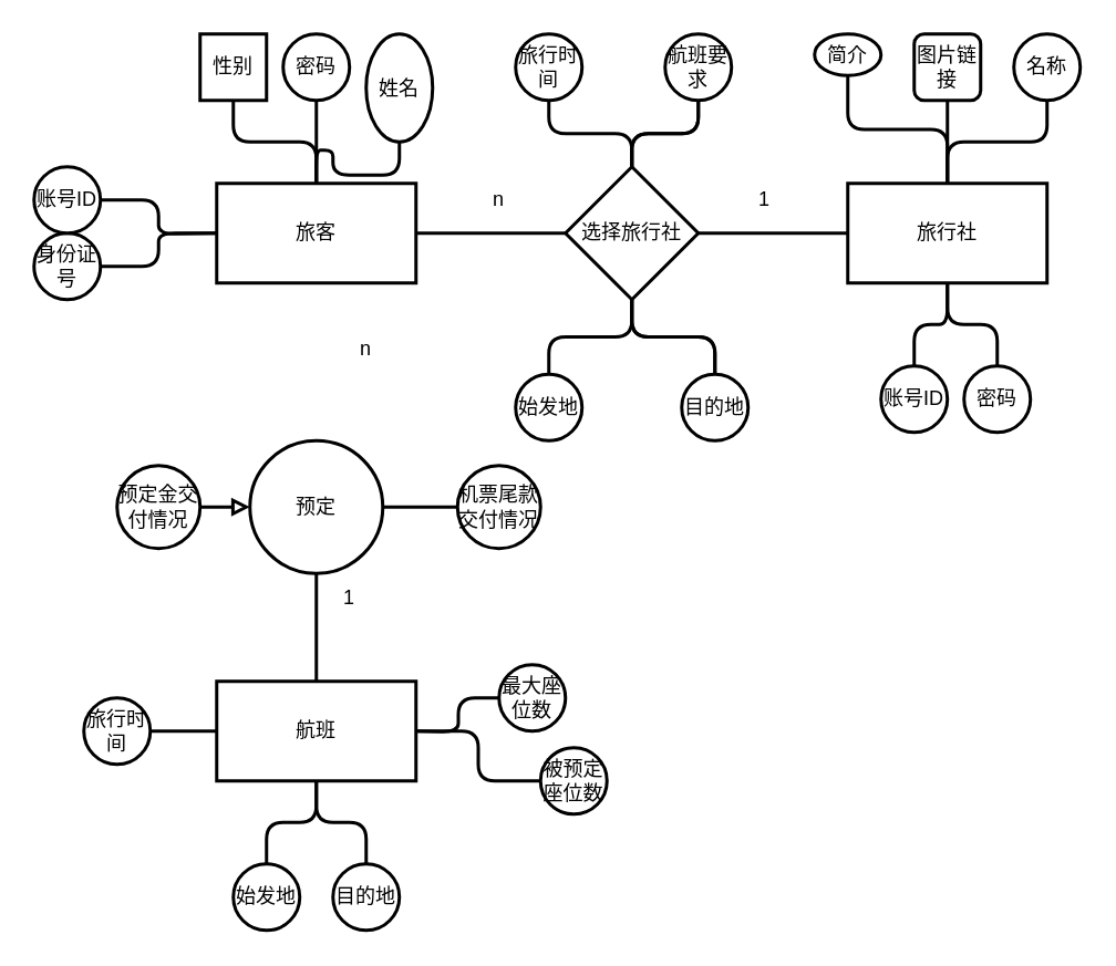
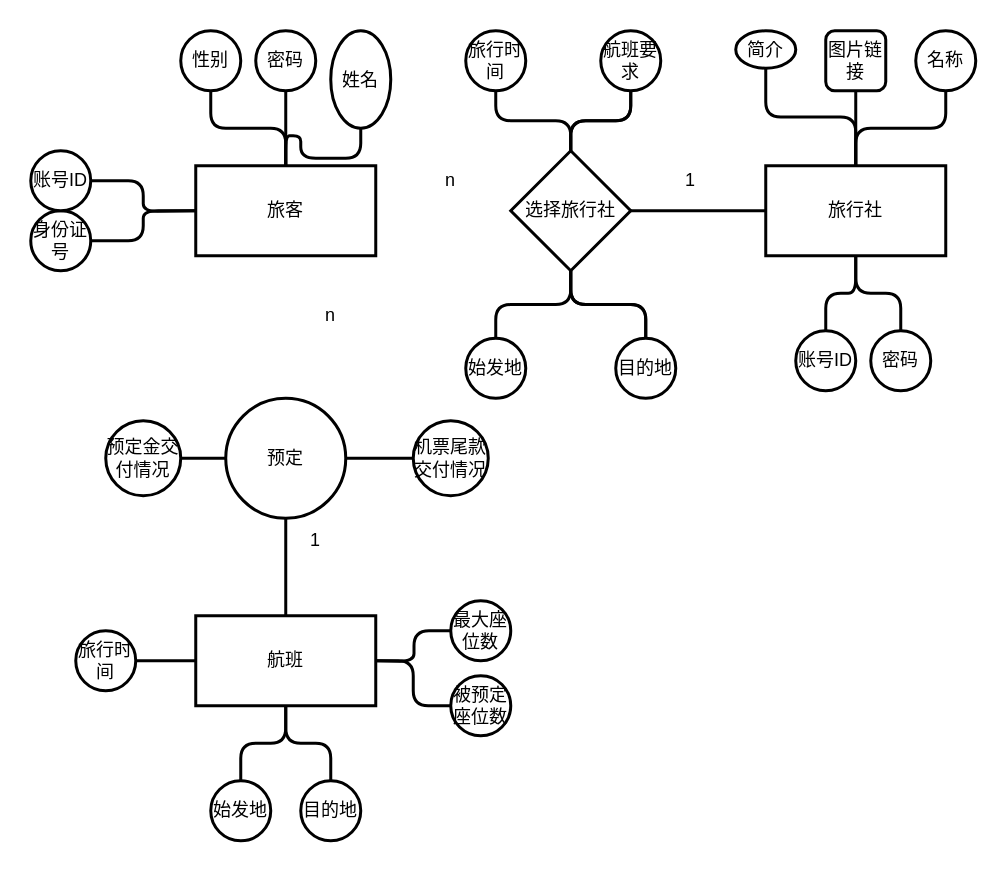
  <mxCell id="0" />
  <mxCell id="1" parent="0" />
- <mxCell id="2" style="edgeStyle=orthogonalEdgeStyle;rounded=1;orthogonalLoop=1;jettySize=auto;html=1;entryX=0;entryY=0.5;entryDx=0;entryDy=0;endArrow=none;endFill=0;strokeWidth=2;" edge="1" parent="1" source="3" target="14"><mxGeometry relative="1" as="geometry"><Array as="points"><mxPoint x="260" y="140" /><mxPoint x="260" y="140" /></Array></mxGeometry></mxCell>
  <mxCell id="3" value="旅客" style="rounded=0;whiteSpace=wrap;html=1;strokeWidth=2;" vertex="1" parent="1"><mxGeometry x="130" y="110" width="120" height="60" as="geometry" /></mxCell>
  <mxCell id="4" style="edgeStyle=orthogonalEdgeStyle;rounded=1;orthogonalLoop=1;jettySize=auto;html=1;entryX=0.5;entryY=0;entryDx=0;entryDy=0;endArrow=none;endFill=0;strokeWidth=2;" edge="1" parent="1" source="5" target="43"><mxGeometry relative="1" as="geometry" /></mxCell>
  <mxCell id="5" value="旅行社" style="rounded=0;whiteSpace=wrap;html=1;strokeWidth=2;" vertex="1" parent="1"><mxGeometry x="510" y="110" width="120" height="60" as="geometry" /></mxCell>
  <mxCell id="6" value="航班" style="rounded=0;whiteSpace=wrap;html=1;strokeWidth=2;" vertex="1" parent="1"><mxGeometry x="130" y="410" width="120" height="60" as="geometry" /></mxCell>
  <mxCell id="7" style="edgeStyle=orthogonalEdgeStyle;rounded=1;orthogonalLoop=1;jettySize=auto;html=1;entryX=0.5;entryY=0;entryDx=0;entryDy=0;endArrow=none;endFill=0;strokeWidth=2;" edge="1" parent="1" source="8" target="3"><mxGeometry relative="1" as="geometry" /></mxCell>
- <mxCell id="8" value="性别" style="whiteSpace=wrap;html=1;strokeWidth=2;rounded=0;" vertex="1" parent="1"><mxGeometry x="120" y="20" width="40" height="40" as="geometry" /></mxCell>
+ <mxCell id="8" value="性别" style="ellipse;whiteSpace=wrap;html=1;strokeWidth=2;" vertex="1" parent="1"><mxGeometry x="120" y="20" width="40" height="40" as="geometry" /></mxCell>
  <mxCell id="9" style="edgeStyle=orthogonalEdgeStyle;rounded=1;orthogonalLoop=1;jettySize=auto;html=1;entryX=0.5;entryY=0;entryDx=0;entryDy=0;endArrow=none;endFill=0;strokeWidth=2;" edge="1" parent="1" source="10" target="3"><mxGeometry relative="1" as="geometry" /></mxCell>
  <mxCell id="10" value="姓名" style="ellipse;whiteSpace=wrap;html=1;strokeWidth=2;" vertex="1" parent="1"><mxGeometry x="220" y="20" width="40" height="65" as="geometry" /></mxCell>
  <mxCell id="11" style="edgeStyle=orthogonalEdgeStyle;rounded=1;orthogonalLoop=1;jettySize=auto;html=1;entryX=0;entryY=0.5;entryDx=0;entryDy=0;endArrow=none;endFill=0;strokeWidth=2;" edge="1" parent="1" source="12" target="3"><mxGeometry relative="1" as="geometry" /></mxCell>
  <mxCell id="12" value="身份证号" style="ellipse;whiteSpace=wrap;html=1;strokeWidth=2;" vertex="1" parent="1"><mxGeometry x="20" y="140" width="40" height="40" as="geometry" /></mxCell>
  <mxCell id="13" style="edgeStyle=orthogonalEdgeStyle;rounded=1;orthogonalLoop=1;jettySize=auto;html=1;entryX=0;entryY=0.5;entryDx=0;entryDy=0;endArrow=none;endFill=0;strokeWidth=2;" edge="1" parent="1" source="14" target="5"><mxGeometry relative="1" as="geometry" /></mxCell>
  <mxCell id="14" value="选择旅行社" style="rhombus;whiteSpace=wrap;html=1;strokeWidth=2;" vertex="1" parent="1"><mxGeometry x="340" y="100" width="80" height="80" as="geometry" /></mxCell>
  <mxCell id="15" value="n" style="text;html=1;strokeColor=none;fillColor=none;align=center;verticalAlign=middle;whiteSpace=wrap;rounded=0;" vertex="1" parent="1"><mxGeometry x="280" y="110" width="40" height="20" as="geometry" /></mxCell>
  <mxCell id="16" value="1" style="text;html=1;strokeColor=none;fillColor=none;align=center;verticalAlign=middle;whiteSpace=wrap;rounded=0;" vertex="1" parent="1"><mxGeometry x="440" y="110" width="40" height="20" as="geometry" /></mxCell>
  <mxCell id="17" style="edgeStyle=orthogonalEdgeStyle;rounded=1;orthogonalLoop=1;jettySize=auto;html=1;entryX=0.5;entryY=0;entryDx=0;entryDy=0;endArrow=none;endFill=0;strokeWidth=2;" edge="1" parent="1" source="18" target="14"><mxGeometry relative="1" as="geometry" /></mxCell>
  <mxCell id="18" value="旅行时间" style="ellipse;whiteSpace=wrap;html=1;strokeWidth=2;" vertex="1" parent="1"><mxGeometry x="310" y="20" width="40" height="40" as="geometry" /></mxCell>
  <mxCell id="19" style="edgeStyle=orthogonalEdgeStyle;rounded=1;orthogonalLoop=1;jettySize=auto;html=1;entryX=0.5;entryY=1;entryDx=0;entryDy=0;endArrow=none;endFill=0;strokeWidth=2;startArrow=none;" edge="1" parent="1" source="30" target="14"><mxGeometry relative="1" as="geometry" /></mxCell>
  <mxCell id="20" style="edgeStyle=orthogonalEdgeStyle;rounded=1;orthogonalLoop=1;jettySize=auto;html=1;entryX=0.5;entryY=1;entryDx=0;entryDy=0;endArrow=none;endFill=0;strokeWidth=2;" edge="1" parent="1" source="21" target="14"><mxGeometry relative="1" as="geometry" /></mxCell>
  <mxCell id="21" value="始发地" style="ellipse;whiteSpace=wrap;html=1;strokeWidth=2;" vertex="1" parent="1"><mxGeometry x="310" y="225" width="40" height="40" as="geometry" /></mxCell>
  <mxCell id="22" style="edgeStyle=orthogonalEdgeStyle;rounded=1;orthogonalLoop=1;jettySize=auto;html=1;entryX=0.5;entryY=1;entryDx=0;entryDy=0;endArrow=none;endFill=0;strokeWidth=2;" edge="1" parent="1" source="30" target="14"><mxGeometry relative="1" as="geometry" /></mxCell>
  <mxCell id="23" style="edgeStyle=orthogonalEdgeStyle;rounded=1;orthogonalLoop=1;jettySize=auto;html=1;entryX=0.5;entryY=0;entryDx=0;entryDy=0;endArrow=none;endFill=0;strokeWidth=2;" edge="1" parent="1" source="29" target="14"><mxGeometry relative="1" as="geometry" /></mxCell>
- <mxCell id="24" style="edgeStyle=orthogonalEdgeStyle;rounded=1;orthogonalLoop=1;jettySize=auto;html=1;entryX=0;entryY=0.5;entryDx=0;entryDy=0;endArrow=block;endFill=0;strokeWidth=2;" edge="1" parent="1" source="25" target="47"><mxGeometry relative="1" as="geometry" /></mxCell>
+ <mxCell id="24" style="edgeStyle=orthogonalEdgeStyle;rounded=1;orthogonalLoop=1;jettySize=auto;html=1;entryX=0;entryY=0.5;entryDx=0;entryDy=0;endArrow=none;endFill=0;strokeWidth=2;" edge="1" parent="1" source="25" target="47"><mxGeometry relative="1" as="geometry" /></mxCell>
  <mxCell id="25" value="预定金交付情况" style="ellipse;whiteSpace=wrap;html=1;strokeWidth=2;" vertex="1" parent="1"><mxGeometry x="70" y="280" width="50" height="50" as="geometry" /></mxCell>
  <mxCell id="26" style="edgeStyle=orthogonalEdgeStyle;rounded=1;orthogonalLoop=1;jettySize=auto;html=1;entryX=0.5;entryY=0;entryDx=0;entryDy=0;endArrow=none;endFill=0;strokeWidth=2;startArrow=none;" edge="1" parent="1" source="29" target="14"><mxGeometry relative="1" as="geometry" /></mxCell>
  <mxCell id="27" style="edgeStyle=orthogonalEdgeStyle;rounded=1;orthogonalLoop=1;jettySize=auto;html=1;entryX=1;entryY=0.5;entryDx=0;entryDy=0;endArrow=none;endFill=0;strokeWidth=2;" edge="1" parent="1" source="28" target="47"><mxGeometry relative="1" as="geometry" /></mxCell>
  <mxCell id="28" value="机票尾款交付情况" style="ellipse;whiteSpace=wrap;html=1;strokeWidth=2;" vertex="1" parent="1"><mxGeometry x="275" y="280" width="50" height="50" as="geometry" /></mxCell>
  <mxCell id="29" value="航班要求" style="ellipse;whiteSpace=wrap;html=1;strokeWidth=2;" vertex="1" parent="1"><mxGeometry x="400" y="20" width="40" height="40" as="geometry" /></mxCell>
  <mxCell id="30" value="目的地" style="ellipse;whiteSpace=wrap;html=1;strokeWidth=2;" vertex="1" parent="1"><mxGeometry x="410" y="225" width="40" height="40" as="geometry" /></mxCell>
  <mxCell id="31" style="edgeStyle=orthogonalEdgeStyle;rounded=1;orthogonalLoop=1;jettySize=auto;html=1;endArrow=none;endFill=0;strokeWidth=2;" edge="1" parent="1" source="32"><mxGeometry relative="1" as="geometry"><mxPoint x="190" y="110" as="targetPoint" /></mxGeometry></mxCell>
  <mxCell id="32" value="密码" style="ellipse;whiteSpace=wrap;html=1;strokeWidth=2;" vertex="1" parent="1"><mxGeometry x="170" y="20" width="40" height="40" as="geometry" /></mxCell>
  <mxCell id="33" style="edgeStyle=orthogonalEdgeStyle;rounded=1;orthogonalLoop=1;jettySize=auto;html=1;entryX=0.5;entryY=0;entryDx=0;entryDy=0;endArrow=none;endFill=0;strokeWidth=2;" edge="1" parent="1" source="34" target="5"><mxGeometry relative="1" as="geometry" /></mxCell>
  <mxCell id="34" value="简介" style="ellipse;whiteSpace=wrap;html=1;strokeWidth=2;" vertex="1" parent="1"><mxGeometry x="490" y="20" width="40" height="25" as="geometry" /></mxCell>
  <mxCell id="35" style="edgeStyle=orthogonalEdgeStyle;rounded=1;orthogonalLoop=1;jettySize=auto;html=1;endArrow=none;endFill=0;strokeWidth=2;" edge="1" parent="1" source="36"><mxGeometry relative="1" as="geometry"><mxPoint x="570" y="110" as="targetPoint" /></mxGeometry></mxCell>
  <mxCell id="36" value="图片链接" style="whiteSpace=wrap;html=1;strokeWidth=2;rounded=1;" vertex="1" parent="1"><mxGeometry x="550" y="20" width="40" height="40" as="geometry" /></mxCell>
  <mxCell id="37" style="edgeStyle=orthogonalEdgeStyle;rounded=1;orthogonalLoop=1;jettySize=auto;html=1;entryX=0.5;entryY=0;entryDx=0;entryDy=0;endArrow=none;endFill=0;strokeWidth=2;" edge="1" parent="1" source="38" target="5"><mxGeometry relative="1" as="geometry" /></mxCell>
  <mxCell id="38" value="名称" style="ellipse;whiteSpace=wrap;html=1;strokeWidth=2;" vertex="1" parent="1"><mxGeometry x="610" y="20" width="40" height="40" as="geometry" /></mxCell>
  <mxCell id="39" style="edgeStyle=orthogonalEdgeStyle;rounded=1;orthogonalLoop=1;jettySize=auto;html=1;entryX=0.5;entryY=1;entryDx=0;entryDy=0;endArrow=none;endFill=0;strokeWidth=2;" edge="1" parent="1" source="40" target="5"><mxGeometry relative="1" as="geometry" /></mxCell>
  <mxCell id="40" value="账号ID" style="ellipse;whiteSpace=wrap;html=1;strokeWidth=2;" vertex="1" parent="1"><mxGeometry x="530" y="220" width="40" height="40" as="geometry" /></mxCell>
  <mxCell id="41" style="edgeStyle=orthogonalEdgeStyle;rounded=1;orthogonalLoop=1;jettySize=auto;html=1;endArrow=none;endFill=0;strokeWidth=2;" edge="1" parent="1" source="42"><mxGeometry relative="1" as="geometry"><mxPoint x="130" y="140" as="targetPoint" /></mxGeometry></mxCell>
  <mxCell id="42" value="账号ID" style="ellipse;whiteSpace=wrap;html=1;strokeWidth=2;" vertex="1" parent="1"><mxGeometry x="20" y="100" width="40" height="40" as="geometry" /></mxCell>
  <mxCell id="43" value="密码" style="ellipse;whiteSpace=wrap;html=1;strokeWidth=2;" vertex="1" parent="1"><mxGeometry x="580" y="220" width="40" height="40" as="geometry" /></mxCell>
  <mxCell id="44" style="edgeStyle=orthogonalEdgeStyle;rounded=1;orthogonalLoop=1;jettySize=auto;html=1;entryX=0.5;entryY=1;entryDx=0;entryDy=0;endArrow=none;endFill=0;strokeWidth=2;" edge="1" parent="1" source="45" target="6"><mxGeometry relative="1" as="geometry" /></mxCell>
  <mxCell id="45" value="始发地" style="ellipse;whiteSpace=wrap;html=1;strokeWidth=2;" vertex="1" parent="1"><mxGeometry x="140" y="520" width="40" height="40" as="geometry" /></mxCell>
  <mxCell id="46" style="edgeStyle=orthogonalEdgeStyle;rounded=1;orthogonalLoop=1;jettySize=auto;html=1;entryX=0.5;entryY=0;entryDx=0;entryDy=0;endArrow=none;endFill=0;strokeWidth=2;" edge="1" parent="1" source="47" target="6"><mxGeometry relative="1" as="geometry" /></mxCell>
  <mxCell id="47" value="预定" style="ellipse;whiteSpace=wrap;html=1;strokeWidth=2;" vertex="1" parent="1"><mxGeometry x="150" y="265" width="80" height="80" as="geometry" /></mxCell>
  <mxCell id="48" value="1" style="text;html=1;strokeColor=none;fillColor=none;align=center;verticalAlign=middle;whiteSpace=wrap;rounded=0;" vertex="1" parent="1"><mxGeometry x="190" y="350" width="40" height="20" as="geometry" /></mxCell>
  <mxCell id="49" value="n" style="text;html=1;strokeColor=none;fillColor=none;align=center;verticalAlign=middle;whiteSpace=wrap;rounded=0;" vertex="1" parent="1"><mxGeometry x="200" y="200" width="40" height="20" as="geometry" /></mxCell>
  <mxCell id="50" style="edgeStyle=orthogonalEdgeStyle;rounded=1;orthogonalLoop=1;jettySize=auto;html=1;entryX=0.5;entryY=1;entryDx=0;entryDy=0;endArrow=none;endFill=0;strokeWidth=2;" edge="1" parent="1" source="51" target="6"><mxGeometry relative="1" as="geometry" /></mxCell>
  <mxCell id="51" value="目的地" style="ellipse;whiteSpace=wrap;html=1;strokeWidth=2;" vertex="1" parent="1"><mxGeometry x="200" y="520" width="40" height="40" as="geometry" /></mxCell>
  <mxCell id="52" style="edgeStyle=orthogonalEdgeStyle;rounded=1;orthogonalLoop=1;jettySize=auto;html=1;entryX=0;entryY=0.5;entryDx=0;entryDy=0;endArrow=none;endFill=0;strokeWidth=2;" edge="1" parent="1" source="53" target="6"><mxGeometry relative="1" as="geometry" /></mxCell>
  <mxCell id="53" value="旅行时间" style="ellipse;whiteSpace=wrap;html=1;strokeWidth=2;" vertex="1" parent="1"><mxGeometry x="50" y="420" width="40" height="40" as="geometry" /></mxCell>
  <mxCell id="54" style="edgeStyle=orthogonalEdgeStyle;rounded=1;orthogonalLoop=1;jettySize=auto;html=1;endArrow=none;endFill=0;strokeWidth=2;" edge="1" parent="1" source="55"><mxGeometry relative="1" as="geometry"><mxPoint x="250" y="440" as="targetPoint" /></mxGeometry></mxCell>
  <mxCell id="55" value="最大座位数" style="ellipse;whiteSpace=wrap;html=1;strokeWidth=2;" vertex="1" parent="1"><mxGeometry x="300" y="400" width="40" height="40" as="geometry" /></mxCell>
  <mxCell id="56" value="" style="edgeStyle=orthogonalEdgeStyle;rounded=1;orthogonalLoop=1;jettySize=auto;html=1;endArrow=none;endFill=0;strokeWidth=2;" edge="1" parent="1" source="57" target="6"><mxGeometry relative="1" as="geometry" /></mxCell>
- <mxCell id="57" value="被预定座位数" style="ellipse;whiteSpace=wrap;html=1;strokeWidth=2;" vertex="1" parent="1"><mxGeometry x="325" y="450" width="40" height="40" as="geometry" /></mxCell>
+ <mxCell id="57" value="被预定座位数" style="ellipse;whiteSpace=wrap;html=1;strokeWidth=2;" vertex="1" parent="1"><mxGeometry x="300" y="450" width="40" height="40" as="geometry" /></mxCell>
